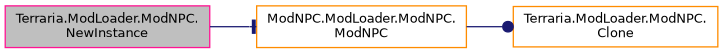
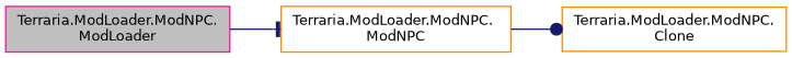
  digraph {
    rankdir=LR
    node [color=darkorange fillcolor=white fontname=Helvetica fontsize=10 shape=record style=filled]
    edge [color=midnightblue fontname=Helvetica fontsize=10 labelfontname=Helvetica labelfontsize=10 style=solid]
-   n1 [color=deeppink fillcolor=grey75 fontcolor=black height=0.2 label="Terraria.ModLoader.ModNPC.\lNewInstance" width=0.4]
-   n2 [height=0.2 label="ModNPC.ModLoader.ModNPC.\lModNPC" width=0.4]
+   n1 [color=deeppink fillcolor=grey75 fontcolor=black height=0.2 label="Terraria.ModLoader.ModNPC.\lModLoader" width=0.4]
+   n2 [height=0.2 label="Terraria.ModLoader.ModNPC.\lModNPC" width=0.4]
    n3 [height=0.2 label="Terraria.ModLoader.ModNPC.\lClone" width=0.4]
    n1 -> n2 [arrowhead=tee]
    n2 -> n3 [arrowhead=dot]
  }
